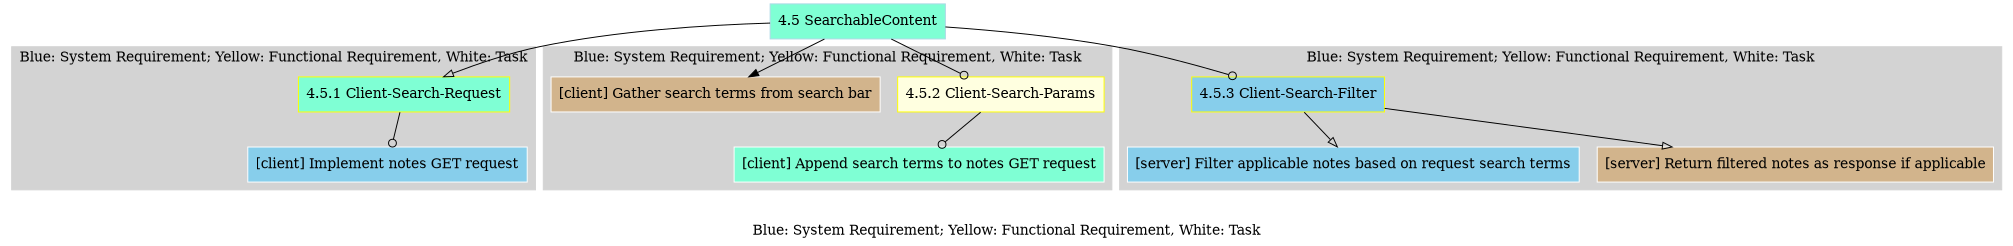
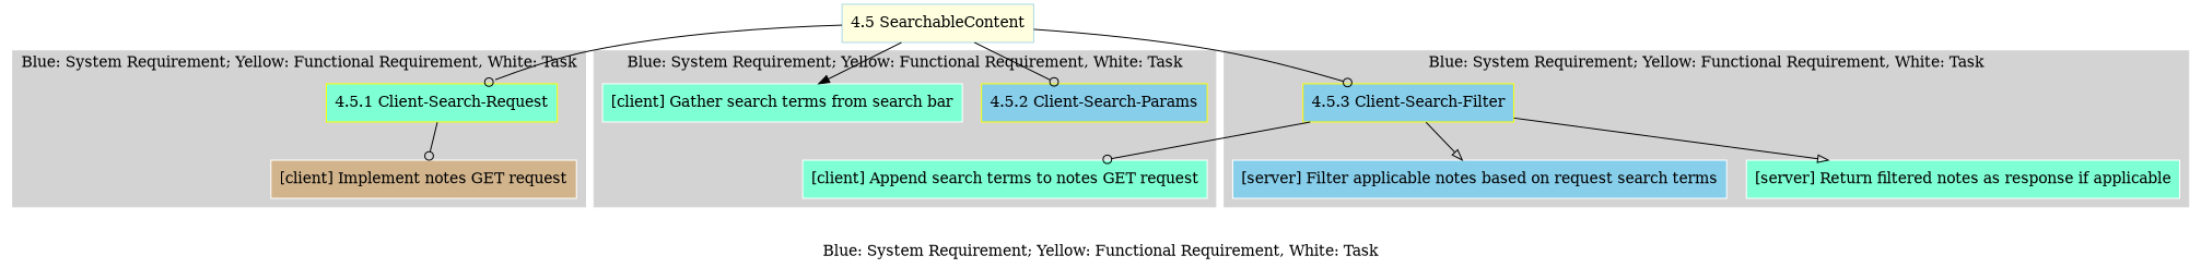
  digraph {
    label="Blue: System Requirement; Yellow: Functional Requirement, White: Task"
    node [color=white fillcolor=aquamarine shape=rect style=filled]
    edge [arrowhead=odot]
    "4.5.1 Client-Search-Request" [color=yellow]
-   "[client] Implement notes GET request" [fillcolor=skyblue]
-   "4.5.2 Client-Search-Params" [color=yellow fillcolor=lightyellow]
-   "[client] Gather search terms from search bar" [fillcolor=tan]
+   "[client] Implement notes GET request" [fillcolor=tan]
+   "4.5.2 Client-Search-Params" [color=yellow fillcolor=skyblue]
+   "[client] Gather search terms from search bar"
    "[client] Append search terms to notes GET request"
    "4.5.3 Client-Search-Filter" [color=yellow fillcolor=skyblue]
    "[server] Filter applicable notes based on request search terms" [fillcolor=skyblue]
-   "[server] Return filtered notes as response if applicable" [fillcolor=tan]
-   "4.5 SearchableContent" [color=lightblue]
+   "[server] Return filtered notes as response if applicable"
+   "4.5 SearchableContent" [color=lightblue fillcolor=lightyellow]
    subgraph cluster_1 {
      color=lightgrey
      style=filled
      "4.5.1 Client-Search-Request"
      "[client] Implement notes GET request"
    }
    subgraph cluster_2 {
      color=lightgrey
      style=filled
      "4.5.2 Client-Search-Params"
      "[client] Gather search terms from search bar"
      "[client] Append search terms to notes GET request"
    }
    subgraph cluster_3 {
      color=lightgrey
      style=filled
      "4.5.3 Client-Search-Filter"
      "[server] Filter applicable notes based on request search terms"
      "[server] Return filtered notes as response if applicable"
    }
    "4.5.1 Client-Search-Request" -> "[client] Implement notes GET request"
-   "4.5.2 Client-Search-Params" -> "[client] Append search terms to notes GET request"
+   "4.5.3 Client-Search-Filter" -> "[client] Append search terms to notes GET request"
    "4.5.3 Client-Search-Filter" -> "[server] Filter applicable notes based on request search terms" [arrowhead=onormal]
    "4.5.3 Client-Search-Filter" -> "[server] Return filtered notes as response if applicable" [arrowhead=onormal]
-   "4.5 SearchableContent" -> "4.5.1 Client-Search-Request" [arrowhead=onormal]
+   "4.5 SearchableContent" -> "4.5.1 Client-Search-Request"
    "4.5 SearchableContent" -> "4.5.2 Client-Search-Params"
    "4.5 SearchableContent" -> "[client] Gather search terms from search bar" [arrowhead=normal]
    "4.5 SearchableContent" -> "4.5.3 Client-Search-Filter"
  }
